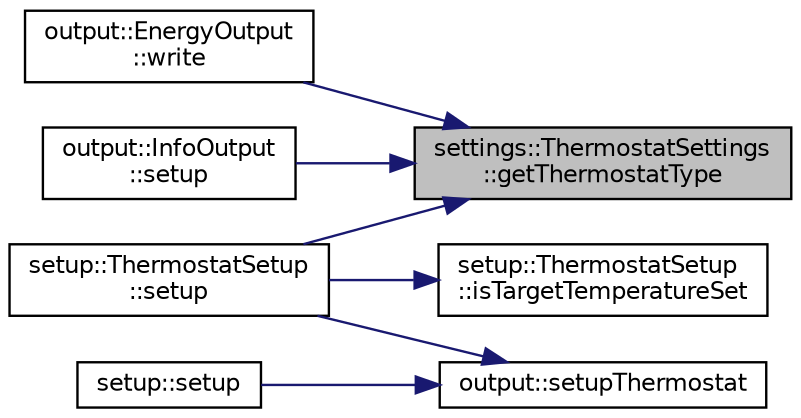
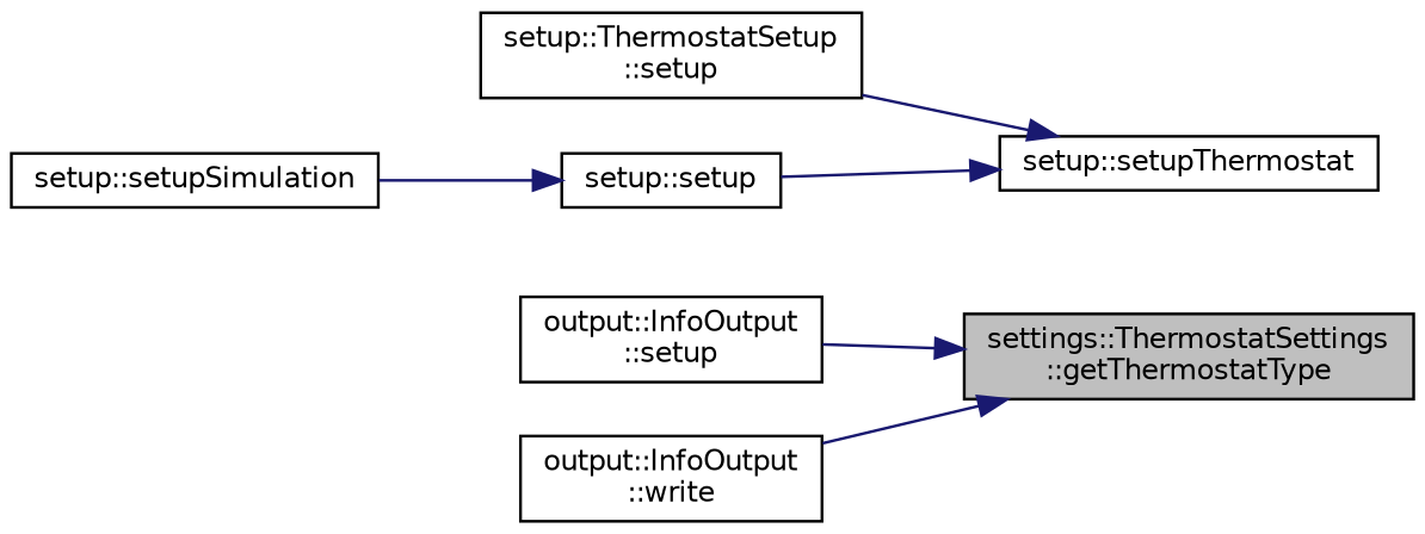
  digraph {
    fontname="DejaVu Sans"
    rankdir=RL
    node [color=black fillcolor=white fontname="DejaVu Sans" fontsize=10 shape=record style=filled]
    edge [color=midnightblue dir=back fontname="DejaVu Sans" fontsize=10 labelfontname=Helvetica labelfontsize=10 style=solid]
    n1 [fillcolor=grey75 fontcolor=black height=0.2 label="settings::ThermostatSettings\l::getThermostatType" width=0.4]
    n2 [height=0.2 label="setup::ThermostatSetup\l::setup" width=0.4]
    n3 [height=0.2 label="output::InfoOutput\l::setup" width=0.4]
-   n4 [height=0.2 label="output::EnergyOutput\l::write" width=0.4]
-   n5 [height=0.2 label="setup::ThermostatSetup\l::isTargetTemperatureSet" width=0.4]
-   n6 [height=0.2 label="output::setupThermostat" width=0.4]
+   n4 [height=0.2 label="output::InfoOutput\l::write" width=0.4]
+   n6 [height=0.2 label="setup::setupThermostat" width=0.4]
    n7 [height=0.2 label="setup::setup" width=0.4]
-   n1 -> n2
+   n8 [height=0.2 label="setup::setupSimulation" width=0.4]
    n1 -> n3
    n1 -> n4
-   n5 -> n2
    n6 -> n2
    n6 -> n7
+   n7 -> n8
  }
